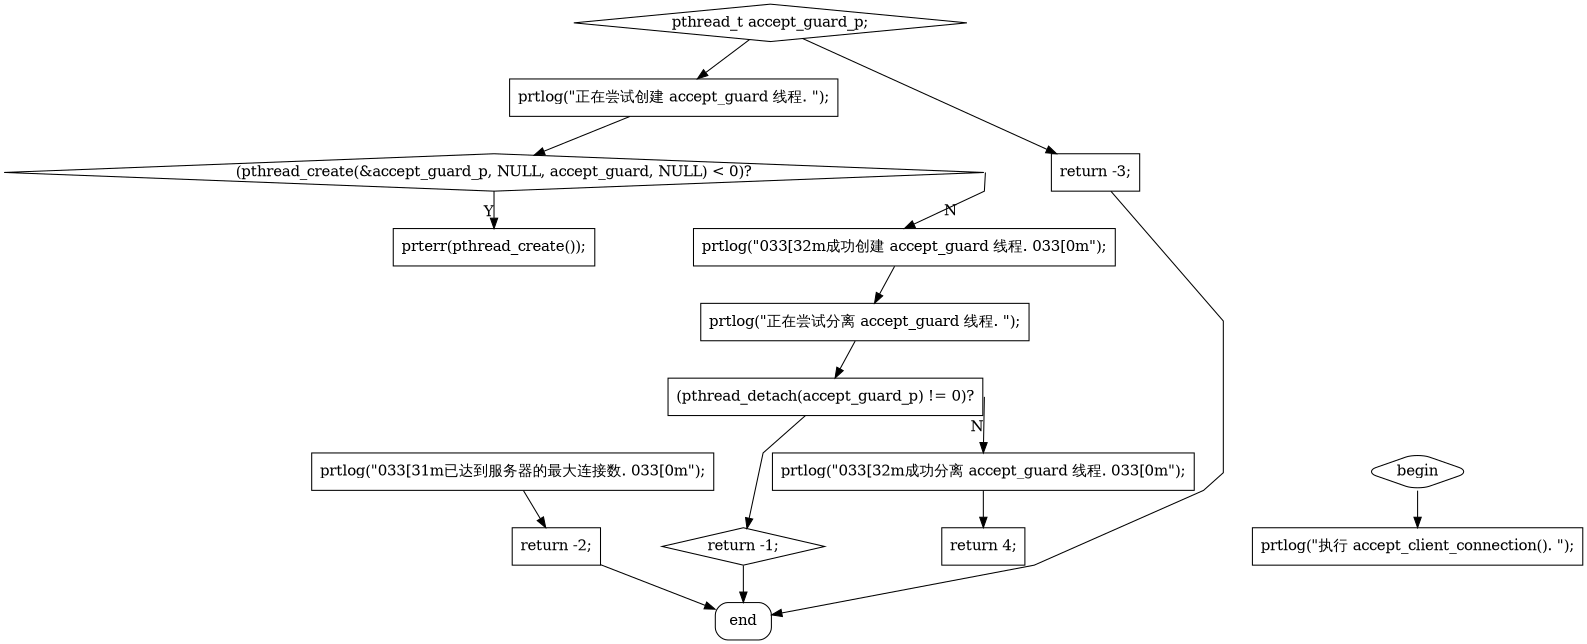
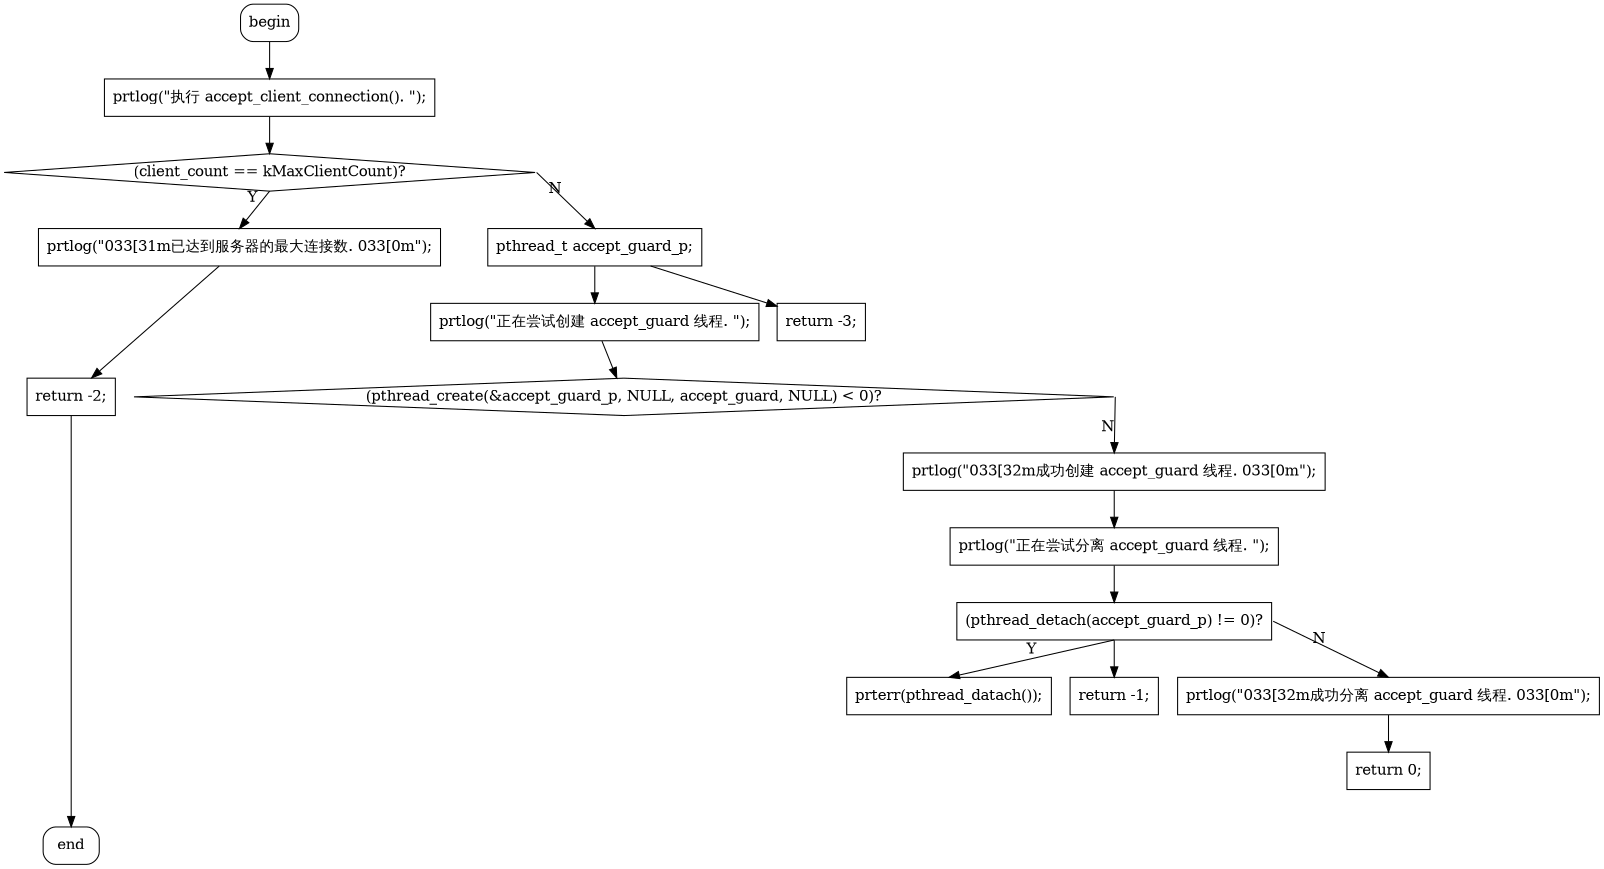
  digraph {
    splines=polyline
    node [shape=box]
    n1 [label=end style=rounded]
-   n2 [label=begin shape=diamond style=rounded]
+   n2 [label=begin style=rounded]
    n3 [label="prtlog(\"执行 accept_client_connection(). \");"]
+   n4 [label="(client_count == kMaxClientCount)?" shape=diamond]
    n5 [label="prtlog(\"\033[31m已达到服务器的最大连接数. \033[0m\");"]
-   n6 [label="pthread_t accept_guard_p;" shape=diamond]
+   n6 [label="pthread_t accept_guard_p;"]
    n7 [label="return -2;"]
    n8 [label="prtlog(\"正在尝试创建 accept_guard 线程. \");"]
    n9 [label="return -3;"]
    n10 [label="(pthread_create(&accept_guard_p, NULL, accept_guard, NULL) < 0)?" shape=diamond]
-   n11 [label="prterr(pthread_create());"]
    n12 [label="prtlog(\"\033[32m成功创建 accept_guard 线程. \033[0m\");"]
    n13 [label="prtlog(\"正在尝试分离 accept_guard 线程. \");"]
    n14 [label="(pthread_detach(accept_guard_p) != 0)?"]
+   n15 [label="prterr(pthread_datach());"]
    n16 [label="prtlog(\"\033[32m成功分离 accept_guard 线程. \033[0m\");"]
-   n17 [label="return -1;" shape=diamond]
-   n18 [label="return 4;"]
+   n17 [label="return -1;"]
+   n18 [label="return 0;"]
    subgraph sub_1 {
      rank=sink
      n1
    }
    n2 -> n3
+   n3 -> n4
+   n4 -> n5 [headport=n tailport=s xlabel=Y]
+   n4 -> n6 [headport=n tailport=e xlabel=N]
    n5 -> n7
    n6 -> n8
    n6 -> n9
    n7 -> n1
    n8 -> n10
-   n9 -> n1
-   n10 -> n11 [headport=n tailport=s xlabel=Y]
    n10 -> n12 [headport=n tailport=e xlabel=N]
    n12 -> n13
    n13 -> n14
+   n14 -> n15 [headport=n tailport=s xlabel=Y]
    n14 -> n16 [headport=n tailport=e xlabel=N]
    n14 -> n17
    n16 -> n18
-   n17 -> n1
  }
